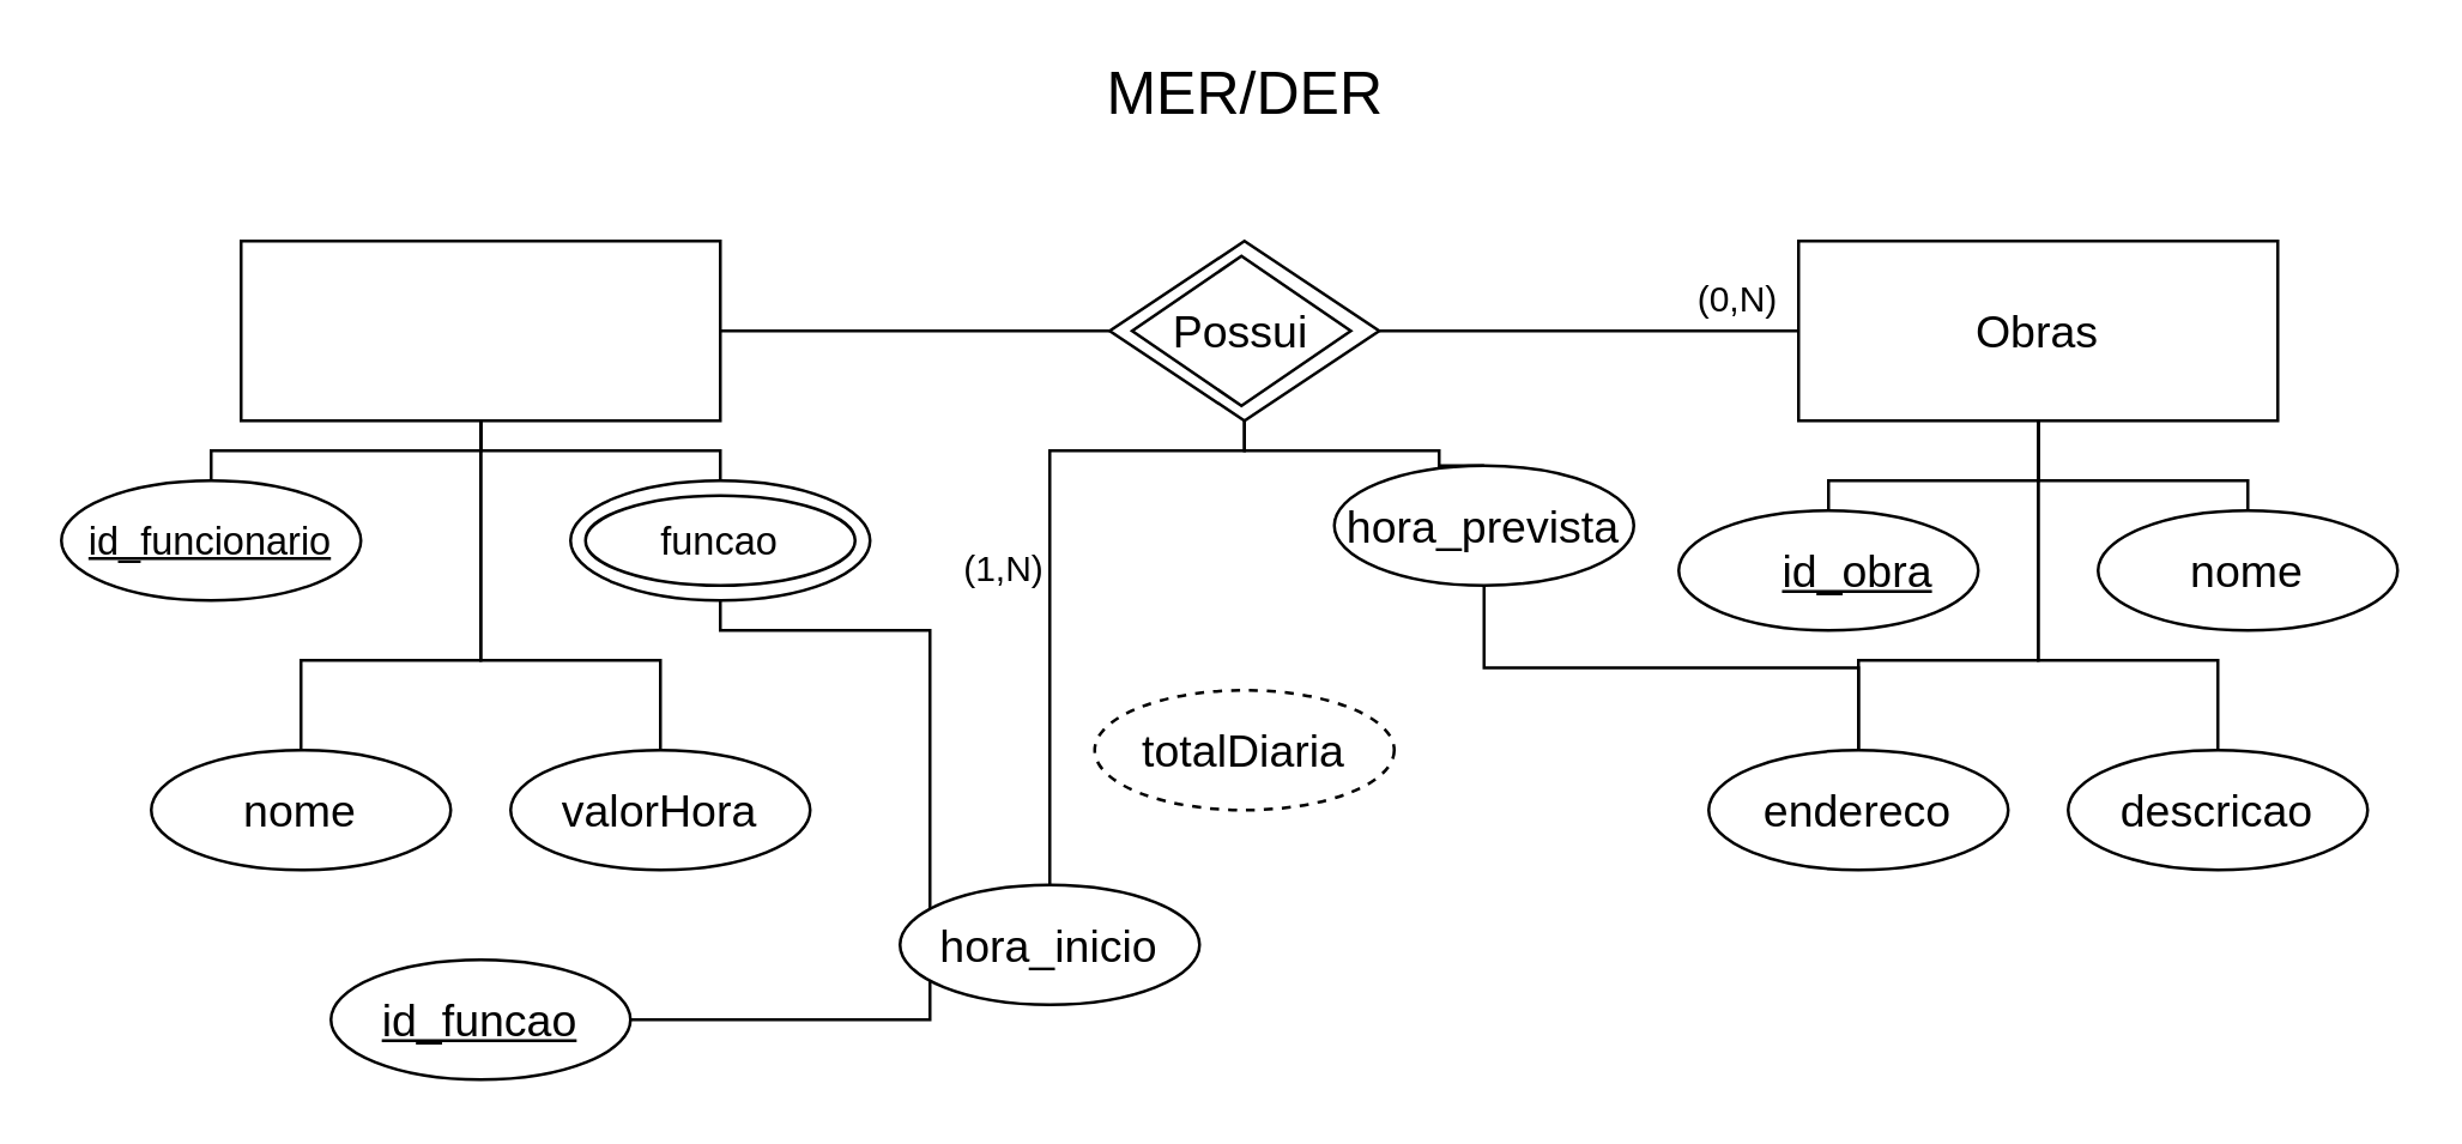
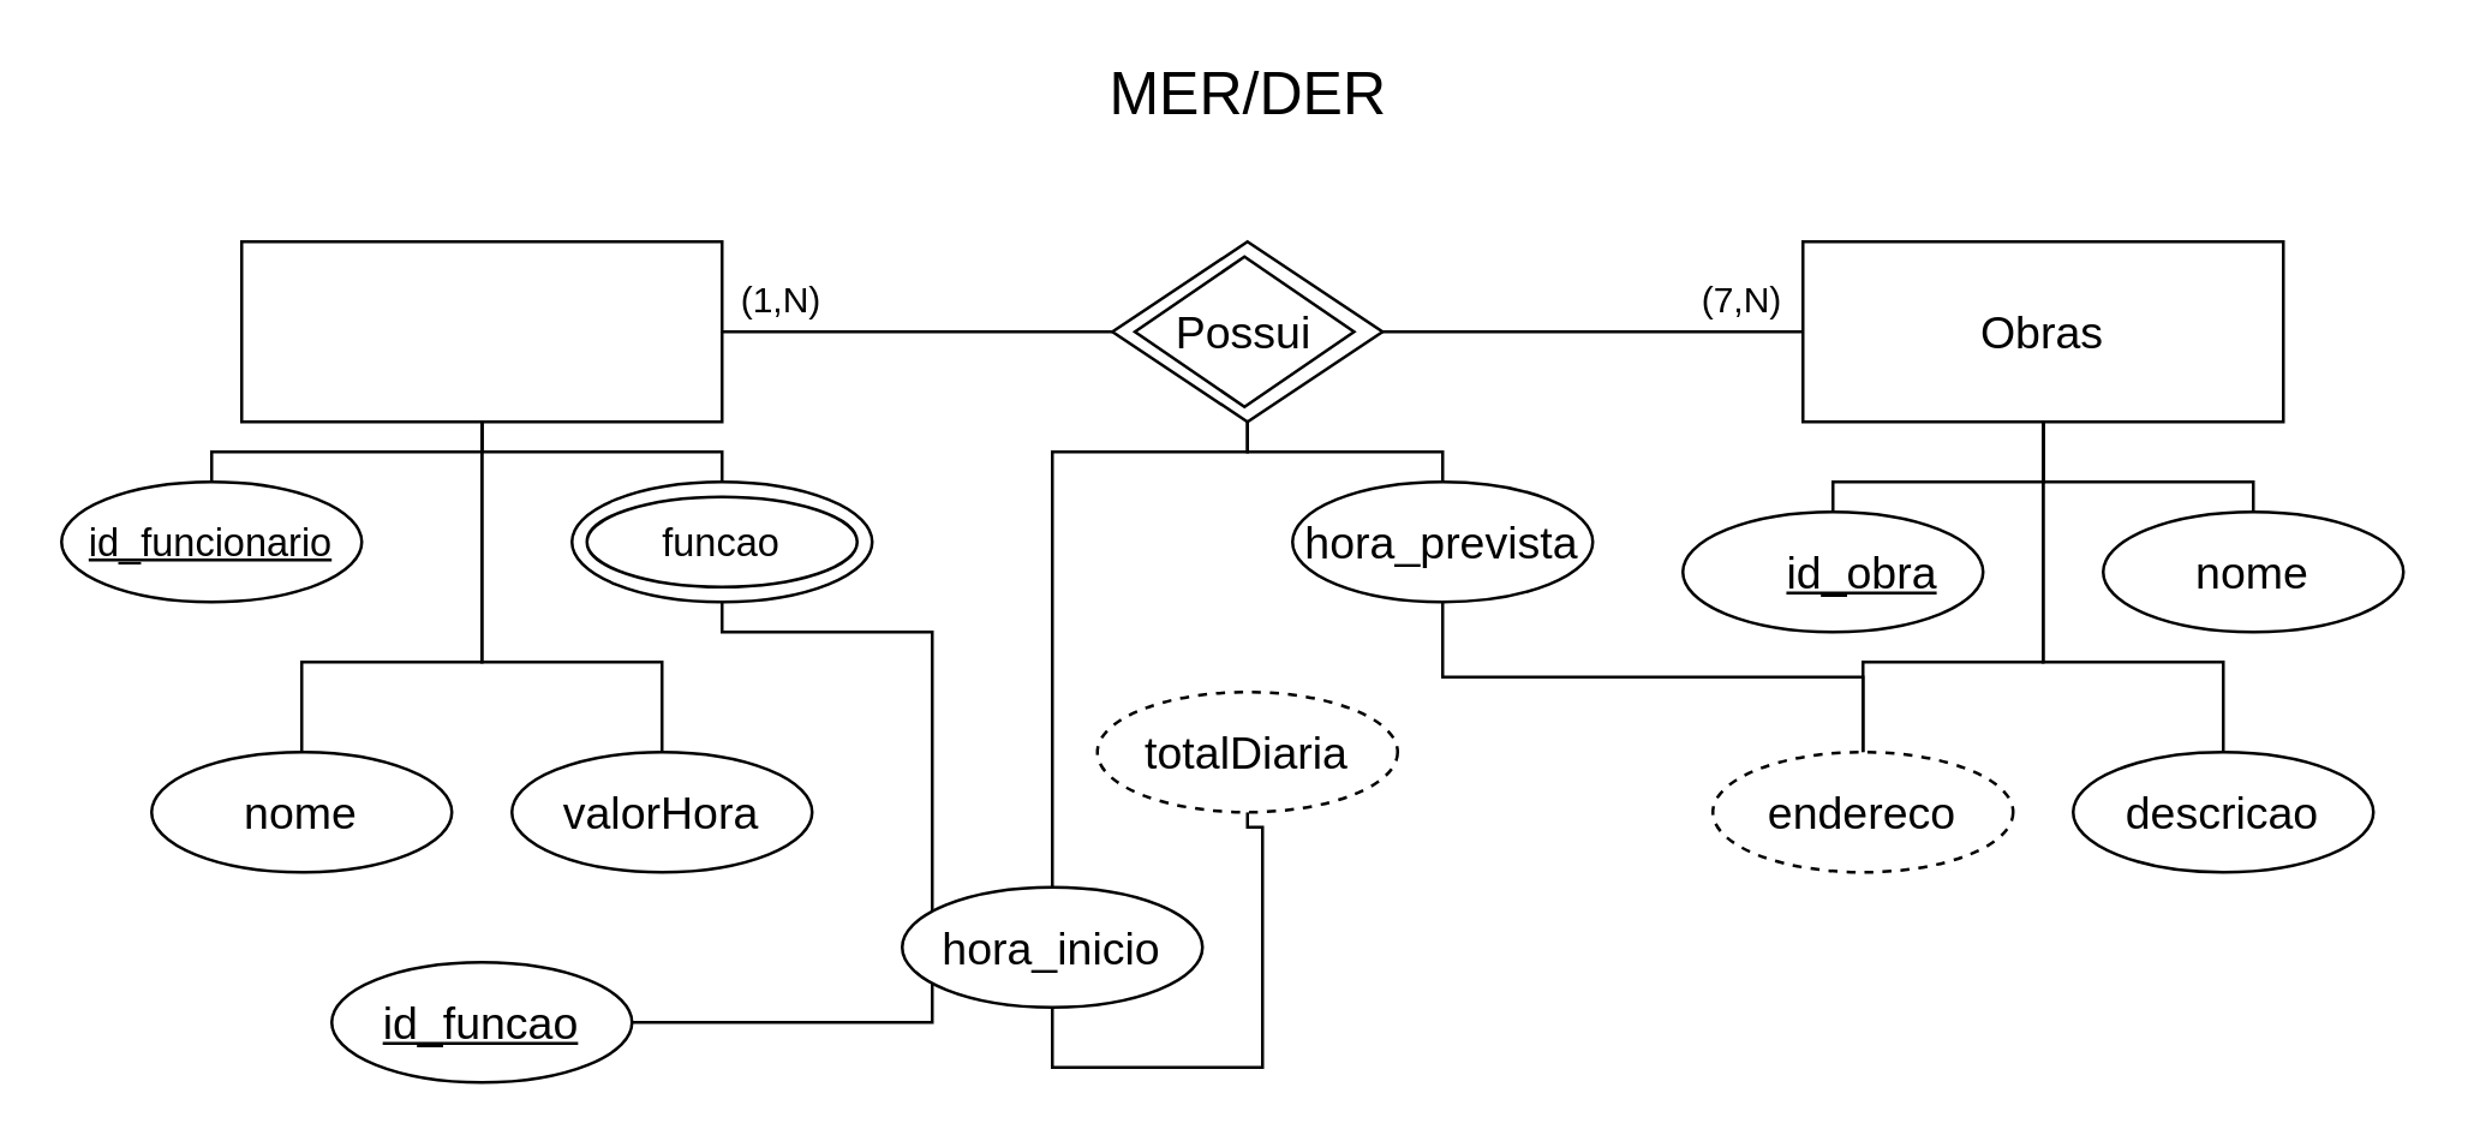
  <mxCell id="0" />
  <mxCell id="1" parent="0" />
  <mxCell id="2" style="edgeStyle=orthogonalEdgeStyle;rounded=0;orthogonalLoop=1;jettySize=auto;html=1;exitX=0.5;exitY=1;exitDx=0;exitDy=0;endArrow=none;endFill=0;entryX=1;entryY=0.5;entryDx=0;entryDy=0;" edge="1" parent="1" source="3" target="42"><mxGeometry relative="1" as="geometry"><mxPoint x="310" y="320" as="targetPoint" /><Array as="points"><mxPoint x="240" y="210" /><mxPoint x="310" y="210" /><mxPoint x="310" y="340" /></Array></mxGeometry></mxCell>
  <mxCell id="3" value="" style="ellipse;whiteSpace=wrap;html=1;fontSize=15;" parent="1" vertex="1"><mxGeometry x="190" y="160" width="100" height="40" as="geometry" /></mxCell>
  <mxCell id="4" value="" style="ellipse;whiteSpace=wrap;html=1;fontSize=15;" vertex="1" parent="1"><mxGeometry x="195" y="165" width="90" height="30" as="geometry" /></mxCell>
  <mxCell id="5" style="edgeStyle=orthogonalEdgeStyle;rounded=0;orthogonalLoop=1;jettySize=auto;html=1;exitX=0.5;exitY=1;exitDx=0;exitDy=0;entryX=0.5;entryY=0;entryDx=0;entryDy=0;endArrow=none;endFill=0;fontSize=15;" parent="1" source="7" target="35" edge="1"><mxGeometry relative="1" as="geometry"><Array as="points"><mxPoint x="415" y="150" /><mxPoint x="480" y="150" /></Array></mxGeometry></mxCell>
  <mxCell id="6" style="edgeStyle=orthogonalEdgeStyle;rounded=0;orthogonalLoop=1;jettySize=auto;html=1;exitX=0.5;exitY=1;exitDx=0;exitDy=0;entryX=0.5;entryY=0;entryDx=0;entryDy=0;endArrow=none;endFill=0;fontSize=15;" parent="1" source="7" target="33" edge="1"><mxGeometry relative="1" as="geometry"><Array as="points"><mxPoint x="415" y="150" /><mxPoint x="350" y="150" /></Array></mxGeometry></mxCell>
  <mxCell id="7" value="" style="rhombus;whiteSpace=wrap;html=1;fontSize=15;" parent="1" vertex="1"><mxGeometry x="370" y="80" width="90" height="60" as="geometry" /></mxCell>
  <mxCell id="8" value="" style="rhombus;whiteSpace=wrap;html=1;fontSize=15;" parent="1" vertex="1"><mxGeometry x="377.5" y="85" width="73" height="50" as="geometry" /></mxCell>
  <mxCell id="9" style="edgeStyle=orthogonalEdgeStyle;rounded=0;orthogonalLoop=1;jettySize=auto;html=1;exitX=1;exitY=0.5;exitDx=0;exitDy=0;entryX=0;entryY=0.5;entryDx=0;entryDy=0;fontSize=15;endArrow=none;endFill=0;" parent="1" source="14" target="7" edge="1"><mxGeometry relative="1" as="geometry" /></mxCell>
  <mxCell id="10" style="edgeStyle=orthogonalEdgeStyle;rounded=0;orthogonalLoop=1;jettySize=auto;html=1;exitX=0.5;exitY=1;exitDx=0;exitDy=0;entryX=0.5;entryY=0;entryDx=0;entryDy=0;endArrow=none;endFill=0;fontSize=13;" parent="1" source="14" target="23" edge="1"><mxGeometry relative="1" as="geometry"><Array as="points"><mxPoint x="160" y="220" /><mxPoint x="100" y="220" /></Array></mxGeometry></mxCell>
  <mxCell id="11" style="edgeStyle=orthogonalEdgeStyle;rounded=0;orthogonalLoop=1;jettySize=auto;html=1;exitX=0.5;exitY=1;exitDx=0;exitDy=0;entryX=0.5;entryY=0;entryDx=0;entryDy=0;endArrow=none;endFill=0;fontSize=13;" parent="1" source="14" target="3" edge="1"><mxGeometry relative="1" as="geometry"><Array as="points"><mxPoint x="160" y="150" /><mxPoint x="240" y="150" /></Array></mxGeometry></mxCell>
  <mxCell id="12" style="edgeStyle=orthogonalEdgeStyle;rounded=0;orthogonalLoop=1;jettySize=auto;html=1;exitX=0.5;exitY=1;exitDx=0;exitDy=0;entryX=0.5;entryY=0;entryDx=0;entryDy=0;endArrow=none;endFill=0;fontSize=13;" parent="1" source="14" target="22" edge="1"><mxGeometry relative="1" as="geometry"><Array as="points"><mxPoint x="160" y="150" /><mxPoint x="70" y="150" /></Array></mxGeometry></mxCell>
  <mxCell id="13" style="edgeStyle=orthogonalEdgeStyle;rounded=0;orthogonalLoop=1;jettySize=auto;html=1;exitX=0.5;exitY=1;exitDx=0;exitDy=0;entryX=0.5;entryY=0;entryDx=0;entryDy=0;endArrow=none;endFill=0;fontSize=15;" parent="1" source="14" target="36" edge="1"><mxGeometry relative="1" as="geometry"><Array as="points"><mxPoint x="160" y="220" /><mxPoint x="220" y="220" /></Array></mxGeometry></mxCell>
  <mxCell id="14" value="" style="rounded=0;whiteSpace=wrap;html=1;" parent="1" vertex="1"><mxGeometry x="80" y="80" width="160" height="60" as="geometry" /></mxCell>
  <mxCell id="15" style="edgeStyle=orthogonalEdgeStyle;rounded=0;orthogonalLoop=1;jettySize=auto;html=1;exitX=0.5;exitY=1;exitDx=0;exitDy=0;entryX=0.5;entryY=0;entryDx=0;entryDy=0;endArrow=none;endFill=0;fontSize=15;" parent="1" source="19" target="27" edge="1"><mxGeometry relative="1" as="geometry" /></mxCell>
  <mxCell id="16" style="edgeStyle=orthogonalEdgeStyle;rounded=0;orthogonalLoop=1;jettySize=auto;html=1;exitX=0.5;exitY=1;exitDx=0;exitDy=0;entryX=0.5;entryY=0;entryDx=0;entryDy=0;endArrow=none;endFill=0;" parent="1" source="19" target="40" edge="1"><mxGeometry relative="1" as="geometry" /></mxCell>
  <mxCell id="17" style="edgeStyle=orthogonalEdgeStyle;rounded=0;orthogonalLoop=1;jettySize=auto;html=1;exitX=0.5;exitY=1;exitDx=0;exitDy=0;entryX=0.5;entryY=0;entryDx=0;entryDy=0;endArrow=none;endFill=0;" parent="1" source="19" target="29" edge="1"><mxGeometry relative="1" as="geometry"><Array as="points"><mxPoint x="680" y="220" /><mxPoint x="620" y="220" /></Array></mxGeometry></mxCell>
  <mxCell id="18" style="edgeStyle=orthogonalEdgeStyle;rounded=0;orthogonalLoop=1;jettySize=auto;html=1;exitX=0.5;exitY=1;exitDx=0;exitDy=0;entryX=0.5;entryY=0;entryDx=0;entryDy=0;endArrow=none;endFill=0;" parent="1" source="19" target="28" edge="1"><mxGeometry relative="1" as="geometry"><Array as="points"><mxPoint x="680" y="220" /><mxPoint x="740" y="220" /></Array></mxGeometry></mxCell>
  <mxCell id="19" value="" style="rounded=0;whiteSpace=wrap;html=1;fontSize=15;" parent="1" vertex="1"><mxGeometry x="600" y="80" width="160" height="60" as="geometry" /></mxCell>
  <mxCell id="20" style="edgeStyle=orthogonalEdgeStyle;rounded=0;orthogonalLoop=1;jettySize=auto;html=1;exitX=1;exitY=0.5;exitDx=0;exitDy=0;entryX=0;entryY=0.5;entryDx=0;entryDy=0;endArrow=none;endFill=0;fontSize=15;" parent="1" source="7" target="19" edge="1"><mxGeometry relative="1" as="geometry" /></mxCell>
  <mxCell id="21" value="Possui" style="text;html=1;strokeColor=none;fillColor=none;align=center;verticalAlign=middle;whiteSpace=wrap;rounded=0;fontSize=15;" parent="1" vertex="1"><mxGeometry x="394" y="100" width="40" height="20" as="geometry" /></mxCell>
  <mxCell id="22" value="" style="ellipse;whiteSpace=wrap;html=1;fontSize=15;" parent="1" vertex="1"><mxGeometry x="20" y="160" width="100" height="40" as="geometry" /></mxCell>
  <mxCell id="23" value="" style="ellipse;whiteSpace=wrap;html=1;fontSize=15;" parent="1" vertex="1"><mxGeometry x="50" y="250" width="100" height="40" as="geometry" /></mxCell>
  <mxCell id="24" value="id_funcionario" style="text;html=1;strokeColor=none;fillColor=none;align=center;verticalAlign=middle;whiteSpace=wrap;rounded=0;fontSize=13;fontStyle=4" parent="1" vertex="1"><mxGeometry x="50" y="170" width="40" height="20" as="geometry" /></mxCell>
  <mxCell id="25" value="nome" style="text;html=1;strokeColor=none;fillColor=none;align=center;verticalAlign=middle;whiteSpace=wrap;rounded=0;fontSize=15;" parent="1" vertex="1"><mxGeometry x="80" y="260" width="40" height="20" as="geometry" /></mxCell>
  <mxCell id="26" value="funcao" style="text;html=1;strokeColor=none;fillColor=none;align=center;verticalAlign=middle;whiteSpace=wrap;rounded=0;fontSize=13;" parent="1" vertex="1"><mxGeometry x="220" y="170" width="40" height="20" as="geometry" /></mxCell>
  <mxCell id="27" value="" style="ellipse;whiteSpace=wrap;html=1;fontSize=15;" parent="1" vertex="1"><mxGeometry x="700" y="170" width="100" height="40" as="geometry" /></mxCell>
  <mxCell id="28" value="descricao" style="ellipse;whiteSpace=wrap;html=1;fontSize=15;" parent="1" vertex="1"><mxGeometry x="690" y="250" width="100" height="40" as="geometry" /></mxCell>
- <mxCell id="29" value="endereco" style="ellipse;whiteSpace=wrap;html=1;fontSize=15;" parent="1" vertex="1"><mxGeometry x="570" y="250" width="100" height="40" as="geometry" /></mxCell>
+ <mxCell id="29" value="endereco" style="ellipse;whiteSpace=wrap;html=1;fontSize=15;dashed=1;" parent="1" vertex="1"><mxGeometry x="570" y="250" width="100" height="40" as="geometry" /></mxCell>
  <mxCell id="30" value="Obras" style="text;html=1;strokeColor=none;fillColor=none;align=center;verticalAlign=middle;whiteSpace=wrap;rounded=0;fontSize=15;" parent="1" vertex="1"><mxGeometry x="660" y="100" width="40" height="20" as="geometry" /></mxCell>
  <mxCell id="31" value="nome" style="text;html=1;strokeColor=none;fillColor=none;align=center;verticalAlign=middle;whiteSpace=wrap;rounded=0;fontSize=15;" parent="1" vertex="1"><mxGeometry x="730" y="180" width="40" height="20" as="geometry" /></mxCell>
+ <mxCell id="32" style="edgeStyle=orthogonalEdgeStyle;rounded=0;orthogonalLoop=1;jettySize=auto;html=1;exitX=0.5;exitY=1;exitDx=0;exitDy=0;endArrow=none;endFill=0;" edge="1" parent="1" source="33" target="37"><mxGeometry relative="1" as="geometry" /></mxCell>
  <mxCell id="33" value="hora_inicio" style="ellipse;whiteSpace=wrap;html=1;fontSize=15;" parent="1" vertex="1"><mxGeometry x="300" y="295" width="100" height="40" as="geometry" /></mxCell>
  <mxCell id="34" style="edgeStyle=orthogonalEdgeStyle;rounded=0;orthogonalLoop=1;jettySize=auto;html=1;exitX=0.5;exitY=1;exitDx=0;exitDy=0;endArrow=none;endFill=0;" edge="1" parent="1" source="35" target="29"><mxGeometry relative="1" as="geometry" /></mxCell>
- <mxCell id="35" value="hora_prevista" style="ellipse;whiteSpace=wrap;html=1;fontSize=15;" parent="1" vertex="1"><mxGeometry x="445" y="155" width="100" height="40" as="geometry" /></mxCell>
+ <mxCell id="35" value="hora_prevista" style="ellipse;whiteSpace=wrap;html=1;fontSize=15;" parent="1" vertex="1"><mxGeometry x="430" y="160" width="100" height="40" as="geometry" /></mxCell>
  <mxCell id="36" value="valorHora" style="ellipse;whiteSpace=wrap;html=1;fontSize=15;" parent="1" vertex="1"><mxGeometry x="170" y="250" width="100" height="40" as="geometry" /></mxCell>
  <mxCell id="37" value="totalDiaria" style="ellipse;whiteSpace=wrap;html=1;fontSize=15;dashed=1;" parent="1" vertex="1"><mxGeometry x="365" y="230" width="100" height="40" as="geometry" /></mxCell>
- <mxCell id="38" value="(1,N)" style="text;html=1;strokeColor=none;fillColor=none;align=center;verticalAlign=middle;whiteSpace=wrap;rounded=0;fontSize=12;" parent="1" vertex="1"><mxGeometry x="315" y="180" width="40" height="20" as="geometry" /></mxCell>
- <mxCell id="39" value="(0,N)" style="text;html=1;strokeColor=none;fillColor=none;align=center;verticalAlign=middle;whiteSpace=wrap;rounded=0;fontSize=12;" parent="1" vertex="1"><mxGeometry x="560" y="90" width="40" height="20" as="geometry" /></mxCell>
+ <mxCell id="38" value="(1,N)" style="text;html=1;strokeColor=none;fillColor=none;align=center;verticalAlign=middle;whiteSpace=wrap;rounded=0;fontSize=12;" parent="1" vertex="1"><mxGeometry x="240" y="90" width="40" height="20" as="geometry" /></mxCell>
+ <mxCell id="39" value="(7,N)" style="text;html=1;strokeColor=none;fillColor=none;align=center;verticalAlign=middle;whiteSpace=wrap;rounded=0;fontSize=12;" parent="1" vertex="1"><mxGeometry x="560" y="90" width="40" height="20" as="geometry" /></mxCell>
  <mxCell id="40" value="" style="ellipse;whiteSpace=wrap;html=1;fontSize=15;" parent="1" vertex="1"><mxGeometry x="560" y="170" width="100" height="40" as="geometry" /></mxCell>
  <mxCell id="41" value="id_obra" style="text;html=1;strokeColor=none;fillColor=none;align=center;verticalAlign=middle;whiteSpace=wrap;rounded=0;fontSize=15;fontStyle=4" parent="1" vertex="1"><mxGeometry x="600" y="180" width="40" height="20" as="geometry" /></mxCell>
  <mxCell id="42" value="&lt;u&gt;id_funcao&lt;/u&gt;" style="ellipse;whiteSpace=wrap;html=1;fontSize=15;" vertex="1" parent="1"><mxGeometry x="110" y="320" width="100" height="40" as="geometry" /></mxCell>
  <mxCell id="43" value="MER/DER" style="text;html=1;strokeColor=none;fillColor=none;align=center;verticalAlign=middle;whiteSpace=wrap;rounded=0;fontSize=20;" vertex="1" parent="1"><mxGeometry x="347.5" y="20" width="135" height="20" as="geometry" /></mxCell>
